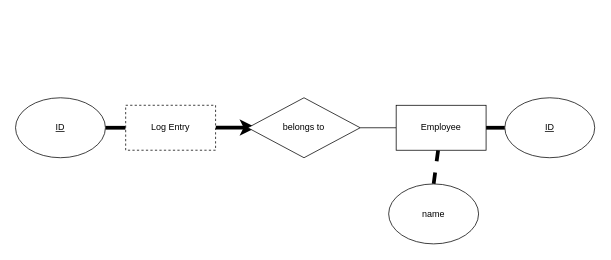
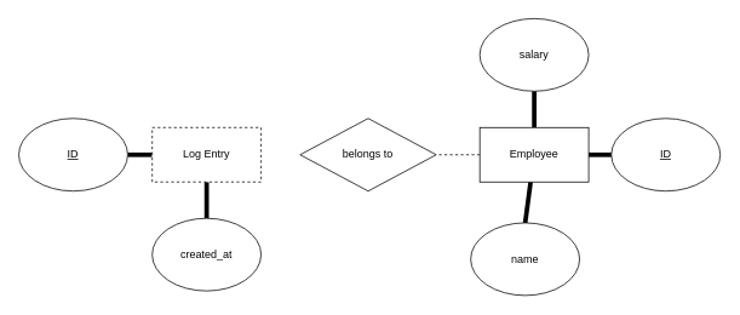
  <mxCell id="0" />
  <mxCell id="1" parent="0" />
  <mxCell id="2" style="edgeStyle=none;html=1;strokeWidth=5;endArrow=none;endFill=0;" edge="1" parent="1" source="5" target="11"><mxGeometry relative="1" as="geometry" /></mxCell>
- <mxCell id="4" style="edgeStyle=none;html=1;entryX=0.074;entryY=0.496;entryDx=0;entryDy=0;entryPerimeter=0;strokeWidth=5;endArrow=classic;endFill=1;" edge="1" parent="1" source="5" target="13"><mxGeometry relative="1" as="geometry" /></mxCell>
+ <mxCell id="3" style="edgeStyle=none;html=1;strokeWidth=5;endArrow=none;endFill=0;" edge="1" parent="1" source="5" target="12"><mxGeometry relative="1" as="geometry" /></mxCell>
  <mxCell id="5" value="Log Entry" style="rounded=0;whiteSpace=wrap;html=1;dashed=1;" vertex="1" parent="1"><mxGeometry x="167" y="140" width="120" height="60" as="geometry" /></mxCell>
+ <mxCell id="6" style="edgeStyle=none;html=1;entryX=0.5;entryY=1;entryDx=0;entryDy=0;endArrow=none;endFill=0;strokeWidth=5;" edge="1" parent="1" source="10" target="14"><mxGeometry relative="1" as="geometry"><mxPoint x="600" y="130" as="targetPoint" /></mxGeometry></mxCell>
  <mxCell id="7" style="edgeStyle=none;html=1;entryX=0;entryY=0.5;entryDx=0;entryDy=0;endArrow=none;endFill=0;strokeWidth=5;" edge="1" parent="1" source="10" target="15"><mxGeometry relative="1" as="geometry" /></mxCell>
- <mxCell id="8" style="edgeStyle=none;html=1;entryX=0.5;entryY=0;entryDx=0;entryDy=0;strokeWidth=5;endArrow=none;endFill=0;dashed=1;" edge="1" parent="1" source="10" target="16"><mxGeometry relative="1" as="geometry" /></mxCell>
- <mxCell id="9" style="edgeStyle=none;html=1;entryX=1;entryY=0.5;entryDx=0;entryDy=0;strokeWidth=1;endArrow=none;endFill=0;" edge="1" parent="1" source="10" target="13"><mxGeometry relative="1" as="geometry" /></mxCell>
+ <mxCell id="8" style="edgeStyle=none;html=1;entryX=0.5;entryY=0;entryDx=0;entryDy=0;strokeWidth=5;endArrow=none;endFill=0;" edge="1" parent="1" source="10" target="16"><mxGeometry relative="1" as="geometry" /></mxCell>
+ <mxCell id="9" style="edgeStyle=none;html=1;entryX=1;entryY=0.5;entryDx=0;entryDy=0;strokeWidth=1;endArrow=none;endFill=0;dashed=1;" edge="1" parent="1" source="10" target="13"><mxGeometry relative="1" as="geometry" /></mxCell>
  <mxCell id="10" value="Employee" style="rounded=0;whiteSpace=wrap;html=1;" vertex="1" parent="1"><mxGeometry x="528" y="140" width="120" height="60" as="geometry" /></mxCell>
  <mxCell id="11" value="&lt;u&gt;ID&lt;/u&gt;" style="ellipse;whiteSpace=wrap;html=1;" vertex="1" parent="1"><mxGeometry x="20" y="130" width="120" height="80" as="geometry" /></mxCell>
+ <mxCell id="12" value="created_at" style="ellipse;whiteSpace=wrap;html=1;" vertex="1" parent="1"><mxGeometry x="167" y="240" width="120" height="80" as="geometry" /></mxCell>
  <mxCell id="13" value="belongs to" style="rhombus;whiteSpace=wrap;html=1;fillColor=default;" vertex="1" parent="1"><mxGeometry x="330" y="130" width="150" height="80" as="geometry" /></mxCell>
+ <mxCell id="14" value="salary" style="ellipse;whiteSpace=wrap;html=1;fillColor=default;" vertex="1" parent="1"><mxGeometry x="528" y="20" width="120" height="80" as="geometry" /></mxCell>
  <mxCell id="15" value="ID" style="ellipse;whiteSpace=wrap;html=1;fillColor=default;fontStyle=4" vertex="1" parent="1"><mxGeometry x="673" y="130" width="120" height="80" as="geometry" /></mxCell>
  <mxCell id="16" value="name" style="ellipse;whiteSpace=wrap;html=1;fillColor=default;" vertex="1" parent="1"><mxGeometry x="518" y="245" width="120" height="80" as="geometry" /></mxCell>
